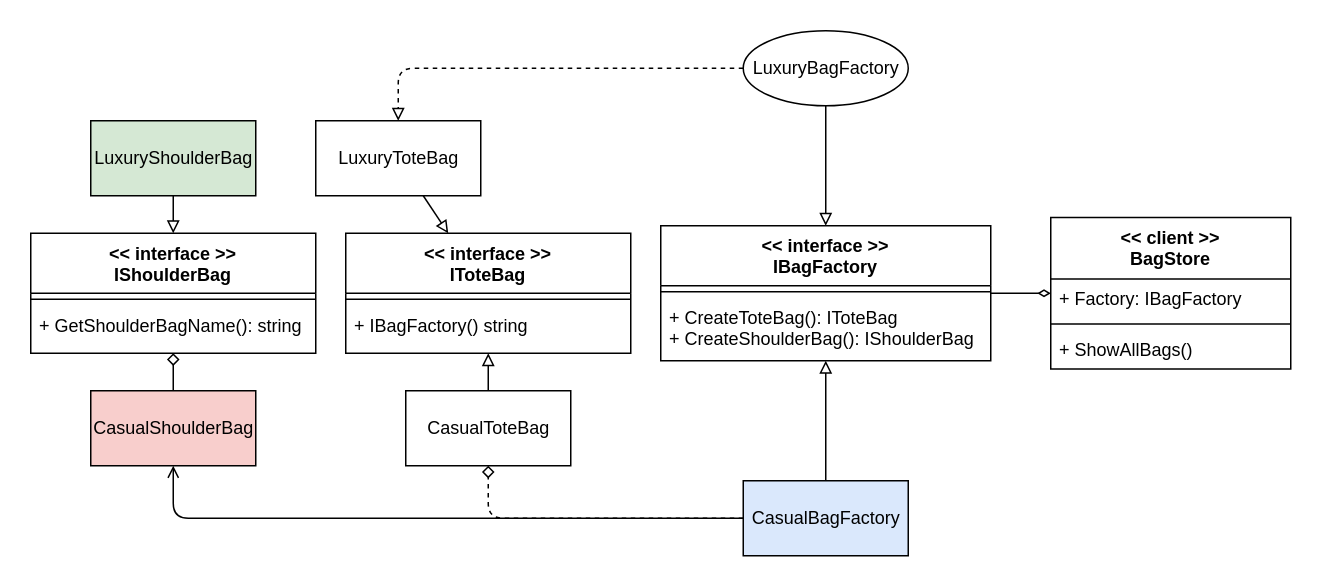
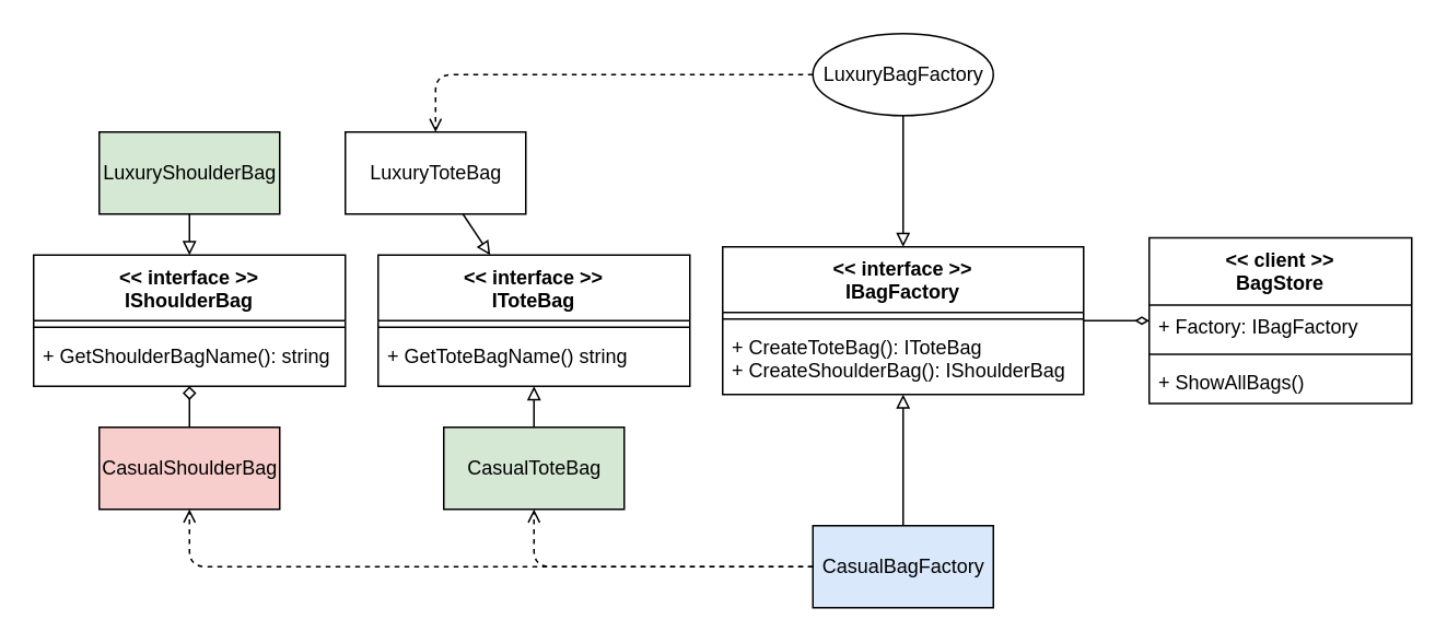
  <mxCell id="0" />
  <mxCell id="1" parent="0" />
  <mxCell id="2" value="" style="html=1;endArrow=diamondThin;endFill=0;" edge="1" parent="1" source="3" target="27"><mxGeometry relative="1" as="geometry" /></mxCell>
  <mxCell id="3" value="&lt;&lt; interface &gt;&gt;&#10;IBagFactory" style="swimlane;fontStyle=1;align=center;verticalAlign=top;childLayout=stackLayout;horizontal=1;startSize=40;horizontalStack=0;resizeParent=1;resizeParentMax=0;resizeLast=0;collapsible=1;marginBottom=0;" vertex="1" parent="1"><mxGeometry x="440" y="150" width="220" height="90" as="geometry" /></mxCell>
  <mxCell id="4" value="" style="line;strokeWidth=1;fillColor=none;align=left;verticalAlign=middle;spacingTop=-1;spacingLeft=3;spacingRight=3;rotatable=0;labelPosition=right;points=[];portConstraint=eastwest;strokeColor=inherit;" vertex="1" parent="3"><mxGeometry y="40" width="220" height="8" as="geometry" /></mxCell>
  <mxCell id="5" value="+ CreateToteBag(): IToteBag&#10;+ CreateShoulderBag(): IShoulderBag" style="text;strokeColor=none;fillColor=none;align=left;verticalAlign=top;spacingLeft=4;spacingRight=4;overflow=hidden;rotatable=0;points=[[0,0.5],[1,0.5]];portConstraint=eastwest;" vertex="1" parent="3"><mxGeometry y="48" width="220" height="42" as="geometry" /></mxCell>
  <mxCell id="6" value="&lt;&lt; interface &gt;&gt;&#10;IToteBag" style="swimlane;fontStyle=1;align=center;verticalAlign=top;childLayout=stackLayout;horizontal=1;startSize=40;horizontalStack=0;resizeParent=1;resizeParentMax=0;resizeLast=0;collapsible=1;marginBottom=0;" vertex="1" parent="1"><mxGeometry x="230" y="155" width="190" height="80" as="geometry" /></mxCell>
  <mxCell id="7" value="" style="line;strokeWidth=1;fillColor=none;align=left;verticalAlign=middle;spacingTop=-1;spacingLeft=3;spacingRight=3;rotatable=0;labelPosition=right;points=[];portConstraint=eastwest;strokeColor=inherit;" vertex="1" parent="6"><mxGeometry y="40" width="190" height="8" as="geometry" /></mxCell>
- <mxCell id="8" value="+ IBagFactory() string" style="text;strokeColor=none;fillColor=none;align=left;verticalAlign=top;spacingLeft=4;spacingRight=4;overflow=hidden;rotatable=0;points=[[0,0.5],[1,0.5]];portConstraint=eastwest;" vertex="1" parent="6"><mxGeometry y="48" width="190" height="32" as="geometry" /></mxCell>
+ <mxCell id="8" value="+ GetToteBagName() string" style="text;strokeColor=none;fillColor=none;align=left;verticalAlign=top;spacingLeft=4;spacingRight=4;overflow=hidden;rotatable=0;points=[[0,0.5],[1,0.5]];portConstraint=eastwest;" vertex="1" parent="6"><mxGeometry y="48" width="190" height="32" as="geometry" /></mxCell>
  <mxCell id="9" value="&lt;&lt; interface &gt;&gt;&#10;IShoulderBag" style="swimlane;fontStyle=1;align=center;verticalAlign=top;childLayout=stackLayout;horizontal=1;startSize=40;horizontalStack=0;resizeParent=1;resizeParentMax=0;resizeLast=0;collapsible=1;marginBottom=0;" vertex="1" parent="1"><mxGeometry x="20" y="155" width="190" height="80" as="geometry" /></mxCell>
  <mxCell id="10" value="" style="line;strokeWidth=1;fillColor=none;align=left;verticalAlign=middle;spacingTop=-1;spacingLeft=3;spacingRight=3;rotatable=0;labelPosition=right;points=[];portConstraint=eastwest;strokeColor=inherit;" vertex="1" parent="9"><mxGeometry y="40" width="190" height="8" as="geometry" /></mxCell>
  <mxCell id="11" value="+ GetShoulderBagName(): string" style="text;strokeColor=none;fillColor=none;align=left;verticalAlign=top;spacingLeft=4;spacingRight=4;overflow=hidden;rotatable=0;points=[[0,0.5],[1,0.5]];portConstraint=eastwest;" vertex="1" parent="9"><mxGeometry y="48" width="190" height="32" as="geometry" /></mxCell>
  <mxCell id="12" value="" style="edgeStyle=none;html=1;endArrow=block;endFill=0;" edge="1" parent="1" source="14" target="3"><mxGeometry relative="1" as="geometry" /></mxCell>
- <mxCell id="13" value="" style="edgeStyle=orthogonalEdgeStyle;html=1;dashed=1;endArrow=block;endFill=0;" edge="1" parent="1" source="14" target="24"><mxGeometry relative="1" as="geometry" /></mxCell>
+ <mxCell id="13" value="" style="edgeStyle=orthogonalEdgeStyle;html=1;dashed=1;endArrow=open;endFill=0;" edge="1" parent="1" source="14" target="24"><mxGeometry relative="1" as="geometry" /></mxCell>
  <mxCell id="14" value="LuxuryBagFactory" style="ellipse;html=1;" vertex="1" parent="1"><mxGeometry x="495" y="20" width="110" height="50" as="geometry" /></mxCell>
  <mxCell id="15" value="" style="edgeStyle=none;html=1;endArrow=block;endFill=0;" edge="1" parent="1" source="18" target="5"><mxGeometry relative="1" as="geometry" /></mxCell>
- <mxCell id="16" value="" style="edgeStyle=orthogonalEdgeStyle;html=1;dashed=0;endArrow=open;endFill=0;" edge="1" parent="1" source="18" target="22"><mxGeometry relative="1" as="geometry" /></mxCell>
- <mxCell id="17" value="" style="edgeStyle=orthogonalEdgeStyle;html=1;dashed=1;endArrow=diamond;endFill=0;" edge="1" parent="1" source="18" target="20"><mxGeometry relative="1" as="geometry" /></mxCell>
+ <mxCell id="16" value="" style="edgeStyle=orthogonalEdgeStyle;html=1;dashed=1;endArrow=open;endFill=0;" edge="1" parent="1" source="18" target="22"><mxGeometry relative="1" as="geometry" /></mxCell>
+ <mxCell id="17" value="" style="edgeStyle=orthogonalEdgeStyle;html=1;dashed=1;endArrow=open;endFill=0;" edge="1" parent="1" source="18" target="20"><mxGeometry relative="1" as="geometry" /></mxCell>
  <mxCell id="18" value="CasualBagFactory" style="html=1;fillColor=#dae8fc;" vertex="1" parent="1"><mxGeometry x="495" y="320" width="110" height="50" as="geometry" /></mxCell>
  <mxCell id="19" value="" style="edgeStyle=none;html=1;endArrow=block;endFill=0;" edge="1" parent="1" source="20" target="8"><mxGeometry relative="1" as="geometry" /></mxCell>
- <mxCell id="20" value="CasualToteBag" style="html=1;" vertex="1" parent="1"><mxGeometry x="270" y="260" width="110" height="50" as="geometry" /></mxCell>
+ <mxCell id="20" value="CasualToteBag" style="html=1;fillColor=#d5e8d4;" vertex="1" parent="1"><mxGeometry x="270" y="260" width="110" height="50" as="geometry" /></mxCell>
  <mxCell id="21" value="" style="edgeStyle=none;html=1;endArrow=diamond;endFill=0;" edge="1" parent="1" source="22" target="11"><mxGeometry relative="1" as="geometry" /></mxCell>
  <mxCell id="22" value="CasualShoulderBag" style="html=1;fillColor=#f8cecc;" vertex="1" parent="1"><mxGeometry x="60" y="260" width="110" height="50" as="geometry" /></mxCell>
  <mxCell id="23" value="" style="edgeStyle=none;html=1;endArrow=block;endFill=0;" edge="1" parent="1" source="24" target="6"><mxGeometry relative="1" as="geometry" /></mxCell>
  <mxCell id="24" value="LuxuryToteBag" style="html=1;" vertex="1" parent="1"><mxGeometry x="210" y="80" width="110" height="50" as="geometry" /></mxCell>
  <mxCell id="25" value="" style="edgeStyle=none;html=1;endArrow=block;endFill=0;" edge="1" parent="1" source="26" target="9"><mxGeometry relative="1" as="geometry" /></mxCell>
  <mxCell id="26" value="LuxuryShoulderBag" style="html=1;fillColor=#d5e8d4;" vertex="1" parent="1"><mxGeometry x="60" y="80" width="110" height="50" as="geometry" /></mxCell>
  <mxCell id="27" value="&lt;&lt; client &gt;&gt;&#10;BagStore" style="swimlane;fontStyle=1;align=center;verticalAlign=top;childLayout=stackLayout;horizontal=1;startSize=41;horizontalStack=0;resizeParent=1;resizeParentMax=0;resizeLast=0;collapsible=1;marginBottom=0;" vertex="1" parent="1"><mxGeometry x="700" y="144.5" width="160" height="101" as="geometry" /></mxCell>
  <mxCell id="28" value="+ Factory: IBagFactory" style="text;strokeColor=none;fillColor=none;align=left;verticalAlign=top;spacingLeft=4;spacingRight=4;overflow=hidden;rotatable=0;points=[[0,0.5],[1,0.5]];portConstraint=eastwest;" vertex="1" parent="27"><mxGeometry y="41" width="160" height="26" as="geometry" /></mxCell>
  <mxCell id="29" value="" style="line;strokeWidth=1;fillColor=none;align=left;verticalAlign=middle;spacingTop=-1;spacingLeft=3;spacingRight=3;rotatable=0;labelPosition=right;points=[];portConstraint=eastwest;strokeColor=inherit;" vertex="1" parent="27"><mxGeometry y="67" width="160" height="8" as="geometry" /></mxCell>
  <mxCell id="30" value="+ ShowAllBags()" style="text;strokeColor=none;fillColor=none;align=left;verticalAlign=top;spacingLeft=4;spacingRight=4;overflow=hidden;rotatable=0;points=[[0,0.5],[1,0.5]];portConstraint=eastwest;" vertex="1" parent="27"><mxGeometry y="75" width="160" height="26" as="geometry" /></mxCell>
